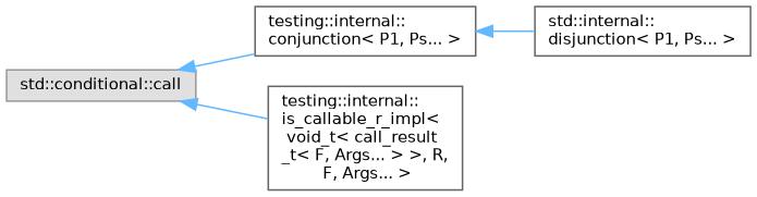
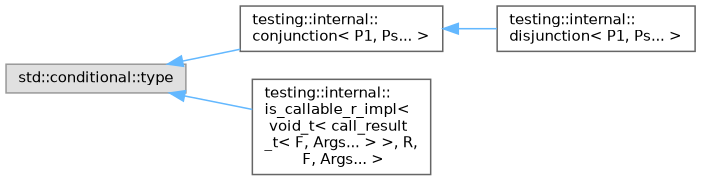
  digraph {
    rankdir=LR
    node [color=grey40 fillcolor=white fontname=Helvetica fontsize=10 shape=box style=filled]
    edge [color=steelblue1 dir=back fontname=Helvetica fontsize=10 labelfontname=Helvetica labelfontsize=10 style=solid]
-   n1 [color=grey60 fillcolor="#E0E0E0" height=0.2 label="std::conditional::call" width=0.4]
+   n1 [color=grey60 fillcolor="#E0E0E0" height=0.2 label="std::conditional::type" width=0.4]
    n2 [height=0.2 label="testing::internal::\lconjunction\< P1, Ps... \>" width=0.4]
    n3 [height=0.2 label="testing::internal::\lis_callable_r_impl\<\l void_t\< call_result\l_t\< F, Args... \> \>, R,\l F, Args... \>" width=0.4]
-   n4 [height=0.2 label="std::internal::\ldisjunction\< P1, Ps... \>" width=0.4]
+   n4 [height=0.2 label="testing::internal::\ldisjunction\< P1, Ps... \>" width=0.4]
    n1 -> n2
    n1 -> n3
    n2 -> n4
  }
